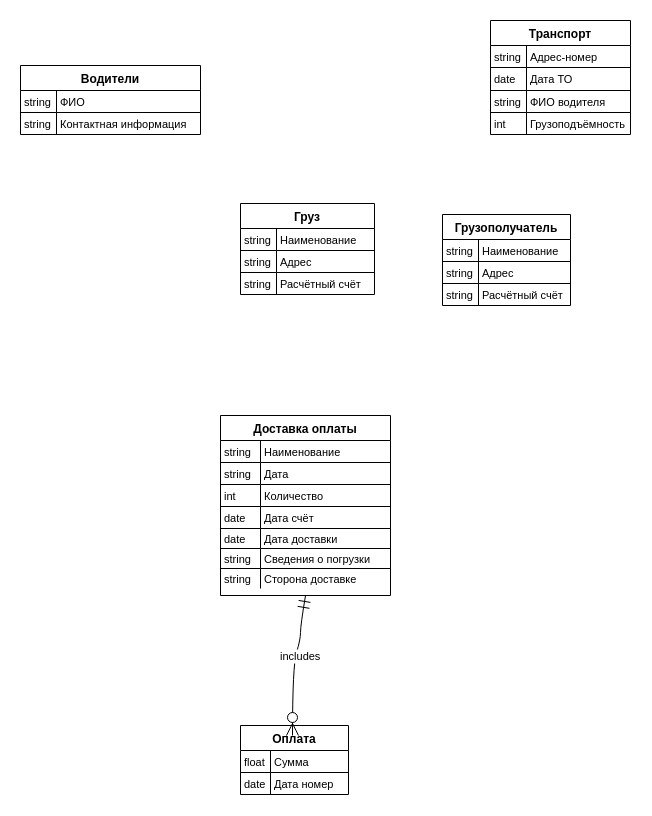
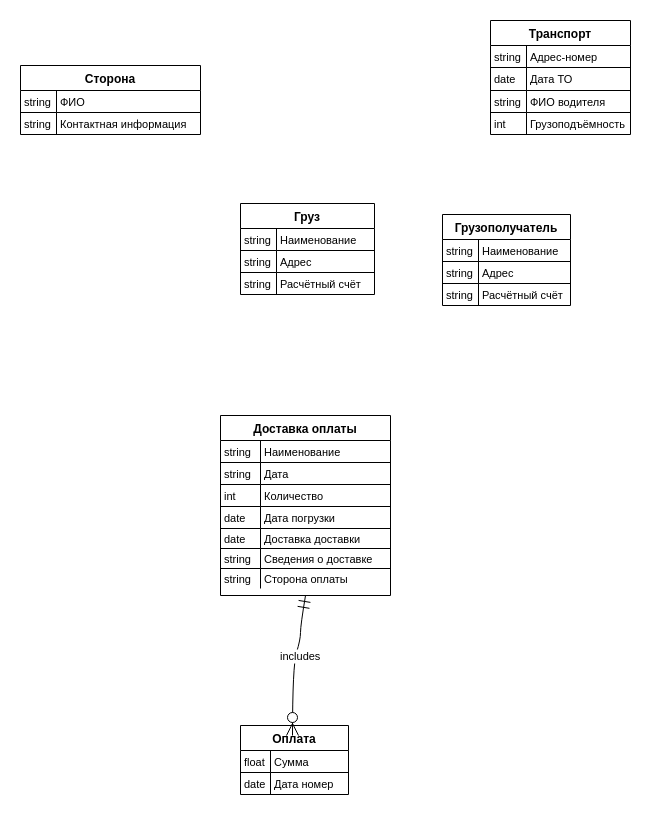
  <mxCell id="0" />
  <mxCell id="1" parent="0" />
  <mxCell id="2" value="Транспорт" style="shape=table;startSize=25;container=1;collapsible=0;childLayout=tableLayout;fixedRows=1;rowLines=1;fontStyle=1;align=center;resizeLast=1;" vertex="1" parent="1"><mxGeometry x="490" y="20" width="140" height="114" as="geometry" /></mxCell>
  <mxCell id="3" style="shape=tableRow;horizontal=0;startSize=0;swimlaneHead=0;swimlaneBody=0;fillColor=none;collapsible=0;dropTarget=0;points=[[0,0.5],[1,0.5]];portConstraint=eastwest;top=0;left=0;right=0;bottom=0;" vertex="1" parent="2"><mxGeometry y="25" width="140" height="22" as="geometry" /></mxCell>
  <mxCell id="4" value="string" style="shape=partialRectangle;connectable=0;fillColor=none;top=0;left=0;bottom=0;right=0;align=left;spacingLeft=2;overflow=hidden;fontSize=11;" vertex="1" parent="3"><mxGeometry width="36" height="22" as="geometry"><mxRectangle width="36" height="22" as="alternateBounds" /></mxGeometry></mxCell>
  <mxCell id="5" value="Адрес-номер" style="shape=partialRectangle;connectable=0;fillColor=none;top=0;left=0;bottom=0;right=0;align=left;spacingLeft=2;overflow=hidden;fontSize=11;" vertex="1" parent="3"><mxGeometry x="36" width="104" height="22" as="geometry"><mxRectangle width="104" height="22" as="alternateBounds" /></mxGeometry></mxCell>
  <mxCell id="6" style="shape=tableRow;horizontal=0;startSize=0;swimlaneHead=0;swimlaneBody=0;fillColor=none;collapsible=0;dropTarget=0;points=[[0,0.5],[1,0.5]];portConstraint=eastwest;top=0;left=0;right=0;bottom=0;" vertex="1" parent="2"><mxGeometry y="47" width="140" height="23" as="geometry" /></mxCell>
  <mxCell id="7" value="date" style="shape=partialRectangle;connectable=0;fillColor=none;top=0;left=0;bottom=0;right=0;align=left;spacingLeft=2;overflow=hidden;fontSize=11;" vertex="1" parent="6"><mxGeometry width="36" height="23" as="geometry"><mxRectangle width="36" height="23" as="alternateBounds" /></mxGeometry></mxCell>
  <mxCell id="8" value="Дата ТО" style="shape=partialRectangle;connectable=0;fillColor=none;top=0;left=0;bottom=0;right=0;align=left;spacingLeft=2;overflow=hidden;fontSize=11;" vertex="1" parent="6"><mxGeometry x="36" width="104" height="23" as="geometry"><mxRectangle width="104" height="23" as="alternateBounds" /></mxGeometry></mxCell>
  <mxCell id="9" style="shape=tableRow;horizontal=0;startSize=0;swimlaneHead=0;swimlaneBody=0;fillColor=none;collapsible=0;dropTarget=0;points=[[0,0.5],[1,0.5]];portConstraint=eastwest;top=0;left=0;right=0;bottom=0;" vertex="1" parent="2"><mxGeometry y="70" width="140" height="22" as="geometry" /></mxCell>
  <mxCell id="10" value="string" style="shape=partialRectangle;connectable=0;fillColor=none;top=0;left=0;bottom=0;right=0;align=left;spacingLeft=2;overflow=hidden;fontSize=11;" vertex="1" parent="9"><mxGeometry width="36" height="22" as="geometry"><mxRectangle width="36" height="22" as="alternateBounds" /></mxGeometry></mxCell>
  <mxCell id="11" value="ФИО водителя" style="shape=partialRectangle;connectable=0;fillColor=none;top=0;left=0;bottom=0;right=0;align=left;spacingLeft=2;overflow=hidden;fontSize=11;" vertex="1" parent="9"><mxGeometry x="36" width="104" height="22" as="geometry"><mxRectangle width="104" height="22" as="alternateBounds" /></mxGeometry></mxCell>
  <mxCell id="12" style="shape=tableRow;horizontal=0;startSize=0;swimlaneHead=0;swimlaneBody=0;fillColor=none;collapsible=0;dropTarget=0;points=[[0,0.5],[1,0.5]];portConstraint=eastwest;top=0;left=0;right=0;bottom=0;" vertex="1" parent="2"><mxGeometry y="92" width="140" height="22" as="geometry" /></mxCell>
  <mxCell id="13" value="int" style="shape=partialRectangle;connectable=0;fillColor=none;top=0;left=0;bottom=0;right=0;align=left;spacingLeft=2;overflow=hidden;fontSize=11;" vertex="1" parent="12"><mxGeometry width="36" height="22" as="geometry"><mxRectangle width="36" height="22" as="alternateBounds" /></mxGeometry></mxCell>
  <mxCell id="14" value="Грузоподъёмность" style="shape=partialRectangle;connectable=0;fillColor=none;top=0;left=0;bottom=0;right=0;align=left;spacingLeft=2;overflow=hidden;fontSize=11;" vertex="1" parent="12"><mxGeometry x="36" width="104" height="22" as="geometry"><mxRectangle width="104" height="22" as="alternateBounds" /></mxGeometry></mxCell>
- <mxCell id="15" value="Водители" style="shape=table;startSize=25;container=1;collapsible=0;childLayout=tableLayout;fixedRows=1;rowLines=1;fontStyle=1;align=center;resizeLast=1;" vertex="1" parent="1"><mxGeometry x="20" y="65" width="180" height="69" as="geometry" /></mxCell>
+ <mxCell id="15" value="Сторона" style="shape=table;startSize=25;container=1;collapsible=0;childLayout=tableLayout;fixedRows=1;rowLines=1;fontStyle=1;align=center;resizeLast=1;" vertex="1" parent="1"><mxGeometry x="20" y="65" width="180" height="69" as="geometry" /></mxCell>
  <mxCell id="16" style="shape=tableRow;horizontal=0;startSize=0;swimlaneHead=0;swimlaneBody=0;fillColor=none;collapsible=0;dropTarget=0;points=[[0,0.5],[1,0.5]];portConstraint=eastwest;top=0;left=0;right=0;bottom=0;" vertex="1" parent="15"><mxGeometry y="25" width="180" height="22" as="geometry" /></mxCell>
  <mxCell id="17" value="string" style="shape=partialRectangle;connectable=0;fillColor=none;top=0;left=0;bottom=0;right=0;align=left;spacingLeft=2;overflow=hidden;fontSize=11;" vertex="1" parent="16"><mxGeometry width="36" height="22" as="geometry"><mxRectangle width="36" height="22" as="alternateBounds" /></mxGeometry></mxCell>
  <mxCell id="18" value="ФИО" style="shape=partialRectangle;connectable=0;fillColor=none;top=0;left=0;bottom=0;right=0;align=left;spacingLeft=2;overflow=hidden;fontSize=11;" vertex="1" parent="16"><mxGeometry x="36" width="144" height="22" as="geometry"><mxRectangle width="144" height="22" as="alternateBounds" /></mxGeometry></mxCell>
  <mxCell id="19" style="shape=tableRow;horizontal=0;startSize=0;swimlaneHead=0;swimlaneBody=0;fillColor=none;collapsible=0;dropTarget=0;points=[[0,0.5],[1,0.5]];portConstraint=eastwest;top=0;left=0;right=0;bottom=0;" vertex="1" parent="15"><mxGeometry y="47" width="180" height="22" as="geometry" /></mxCell>
  <mxCell id="20" value="string" style="shape=partialRectangle;connectable=0;fillColor=none;top=0;left=0;bottom=0;right=0;align=left;spacingLeft=2;overflow=hidden;fontSize=11;" vertex="1" parent="19"><mxGeometry width="36" height="22" as="geometry"><mxRectangle width="36" height="22" as="alternateBounds" /></mxGeometry></mxCell>
  <mxCell id="21" value="Контактная информация" style="shape=partialRectangle;connectable=0;fillColor=none;top=0;left=0;bottom=0;right=0;align=left;spacingLeft=2;overflow=hidden;fontSize=11;" vertex="1" parent="19"><mxGeometry x="36" width="144" height="22" as="geometry"><mxRectangle width="144" height="22" as="alternateBounds" /></mxGeometry></mxCell>
  <mxCell id="22" value="Груз" style="shape=table;startSize=25;container=1;collapsible=0;childLayout=tableLayout;fixedRows=1;rowLines=1;fontStyle=1;align=center;resizeLast=1;" vertex="1" parent="1"><mxGeometry x="240" y="203" width="134" height="91" as="geometry" /></mxCell>
  <mxCell id="23" style="shape=tableRow;horizontal=0;startSize=0;swimlaneHead=0;swimlaneBody=0;fillColor=none;collapsible=0;dropTarget=0;points=[[0,0.5],[1,0.5]];portConstraint=eastwest;top=0;left=0;right=0;bottom=0;" vertex="1" parent="22"><mxGeometry y="25" width="134" height="22" as="geometry" /></mxCell>
  <mxCell id="24" value="string" style="shape=partialRectangle;connectable=0;fillColor=none;top=0;left=0;bottom=0;right=0;align=left;spacingLeft=2;overflow=hidden;fontSize=11;" vertex="1" parent="23"><mxGeometry width="36" height="22" as="geometry"><mxRectangle width="36" height="22" as="alternateBounds" /></mxGeometry></mxCell>
  <mxCell id="25" value="Наименование" style="shape=partialRectangle;connectable=0;fillColor=none;top=0;left=0;bottom=0;right=0;align=left;spacingLeft=2;overflow=hidden;fontSize=11;" vertex="1" parent="23"><mxGeometry x="36" width="98" height="22" as="geometry"><mxRectangle width="98" height="22" as="alternateBounds" /></mxGeometry></mxCell>
  <mxCell id="26" style="shape=tableRow;horizontal=0;startSize=0;swimlaneHead=0;swimlaneBody=0;fillColor=none;collapsible=0;dropTarget=0;points=[[0,0.5],[1,0.5]];portConstraint=eastwest;top=0;left=0;right=0;bottom=0;" vertex="1" parent="22"><mxGeometry y="47" width="134" height="22" as="geometry" /></mxCell>
  <mxCell id="27" value="string" style="shape=partialRectangle;connectable=0;fillColor=none;top=0;left=0;bottom=0;right=0;align=left;spacingLeft=2;overflow=hidden;fontSize=11;" vertex="1" parent="26"><mxGeometry width="36" height="22" as="geometry"><mxRectangle width="36" height="22" as="alternateBounds" /></mxGeometry></mxCell>
  <mxCell id="28" value="Адрес" style="shape=partialRectangle;connectable=0;fillColor=none;top=0;left=0;bottom=0;right=0;align=left;spacingLeft=2;overflow=hidden;fontSize=11;" vertex="1" parent="26"><mxGeometry x="36" width="98" height="22" as="geometry"><mxRectangle width="98" height="22" as="alternateBounds" /></mxGeometry></mxCell>
  <mxCell id="29" style="shape=tableRow;horizontal=0;startSize=0;swimlaneHead=0;swimlaneBody=0;fillColor=none;collapsible=0;dropTarget=0;points=[[0,0.5],[1,0.5]];portConstraint=eastwest;top=0;left=0;right=0;bottom=0;" vertex="1" parent="22"><mxGeometry y="69" width="134" height="22" as="geometry" /></mxCell>
  <mxCell id="30" value="string" style="shape=partialRectangle;connectable=0;fillColor=none;top=0;left=0;bottom=0;right=0;align=left;spacingLeft=2;overflow=hidden;fontSize=11;" vertex="1" parent="29"><mxGeometry width="36" height="22" as="geometry"><mxRectangle width="36" height="22" as="alternateBounds" /></mxGeometry></mxCell>
  <mxCell id="31" value="Расчётный счёт" style="shape=partialRectangle;connectable=0;fillColor=none;top=0;left=0;bottom=0;right=0;align=left;spacingLeft=2;overflow=hidden;fontSize=11;" vertex="1" parent="29"><mxGeometry x="36" width="98" height="22" as="geometry"><mxRectangle width="98" height="22" as="alternateBounds" /></mxGeometry></mxCell>
  <mxCell id="32" value="Грузополучатель" style="shape=table;startSize=25;container=1;collapsible=0;childLayout=tableLayout;fixedRows=1;rowLines=1;fontStyle=1;align=center;resizeLast=1;" vertex="1" parent="1"><mxGeometry x="442" y="214" width="128" height="91" as="geometry" /></mxCell>
  <mxCell id="33" style="shape=tableRow;horizontal=0;startSize=0;swimlaneHead=0;swimlaneBody=0;fillColor=none;collapsible=0;dropTarget=0;points=[[0,0.5],[1,0.5]];portConstraint=eastwest;top=0;left=0;right=0;bottom=0;" vertex="1" parent="32"><mxGeometry y="25" width="128" height="22" as="geometry" /></mxCell>
  <mxCell id="34" value="string" style="shape=partialRectangle;connectable=0;fillColor=none;top=0;left=0;bottom=0;right=0;align=left;spacingLeft=2;overflow=hidden;fontSize=11;" vertex="1" parent="33"><mxGeometry width="36" height="22" as="geometry"><mxRectangle width="36" height="22" as="alternateBounds" /></mxGeometry></mxCell>
  <mxCell id="35" value="Наименование" style="shape=partialRectangle;connectable=0;fillColor=none;top=0;left=0;bottom=0;right=0;align=left;spacingLeft=2;overflow=hidden;fontSize=11;" vertex="1" parent="33"><mxGeometry x="36" width="92" height="22" as="geometry"><mxRectangle width="92" height="22" as="alternateBounds" /></mxGeometry></mxCell>
  <mxCell id="36" style="shape=tableRow;horizontal=0;startSize=0;swimlaneHead=0;swimlaneBody=0;fillColor=none;collapsible=0;dropTarget=0;points=[[0,0.5],[1,0.5]];portConstraint=eastwest;top=0;left=0;right=0;bottom=0;" vertex="1" parent="32"><mxGeometry y="47" width="128" height="22" as="geometry" /></mxCell>
  <mxCell id="37" value="string" style="shape=partialRectangle;connectable=0;fillColor=none;top=0;left=0;bottom=0;right=0;align=left;spacingLeft=2;overflow=hidden;fontSize=11;" vertex="1" parent="36"><mxGeometry width="36" height="22" as="geometry"><mxRectangle width="36" height="22" as="alternateBounds" /></mxGeometry></mxCell>
  <mxCell id="38" value="Адрес" style="shape=partialRectangle;connectable=0;fillColor=none;top=0;left=0;bottom=0;right=0;align=left;spacingLeft=2;overflow=hidden;fontSize=11;" vertex="1" parent="36"><mxGeometry x="36" width="92" height="22" as="geometry"><mxRectangle width="92" height="22" as="alternateBounds" /></mxGeometry></mxCell>
  <mxCell id="39" style="shape=tableRow;horizontal=0;startSize=0;swimlaneHead=0;swimlaneBody=0;fillColor=none;collapsible=0;dropTarget=0;points=[[0,0.5],[1,0.5]];portConstraint=eastwest;top=0;left=0;right=0;bottom=0;" vertex="1" parent="32"><mxGeometry y="69" width="128" height="22" as="geometry" /></mxCell>
  <mxCell id="40" value="string" style="shape=partialRectangle;connectable=0;fillColor=none;top=0;left=0;bottom=0;right=0;align=left;spacingLeft=2;overflow=hidden;fontSize=11;" vertex="1" parent="39"><mxGeometry width="36" height="22" as="geometry"><mxRectangle width="36" height="22" as="alternateBounds" /></mxGeometry></mxCell>
  <mxCell id="41" value="Расчётный счёт" style="shape=partialRectangle;connectable=0;fillColor=none;top=0;left=0;bottom=0;right=0;align=left;spacingLeft=2;overflow=hidden;fontSize=11;" vertex="1" parent="39"><mxGeometry x="36" width="92" height="22" as="geometry"><mxRectangle width="92" height="22" as="alternateBounds" /></mxGeometry></mxCell>
  <mxCell id="42" value="Доставка оплаты" style="shape=table;startSize=25;container=1;collapsible=0;childLayout=tableLayout;fixedRows=1;rowLines=1;fontStyle=1;align=center;resizeLast=1;" vertex="1" parent="1"><mxGeometry x="220" y="415" width="170" height="180" as="geometry" /></mxCell>
  <mxCell id="43" style="shape=tableRow;horizontal=0;startSize=0;swimlaneHead=0;swimlaneBody=0;fillColor=none;collapsible=0;dropTarget=0;points=[[0,0.5],[1,0.5]];portConstraint=eastwest;top=0;left=0;right=0;bottom=0;" vertex="1" parent="42"><mxGeometry y="25" width="170" height="22" as="geometry" /></mxCell>
  <mxCell id="44" value="string" style="shape=partialRectangle;connectable=0;fillColor=none;top=0;left=0;bottom=0;right=0;align=left;spacingLeft=2;overflow=hidden;fontSize=11;" vertex="1" parent="43"><mxGeometry width="40" height="22" as="geometry"><mxRectangle width="40" height="22" as="alternateBounds" /></mxGeometry></mxCell>
  <mxCell id="45" value="Наименование " style="shape=partialRectangle;connectable=0;fillColor=none;top=0;left=0;bottom=0;right=0;align=left;spacingLeft=2;overflow=hidden;fontSize=11;" vertex="1" parent="43"><mxGeometry x="40" width="130" height="22" as="geometry"><mxRectangle width="130" height="22" as="alternateBounds" /></mxGeometry></mxCell>
  <mxCell id="46" style="shape=tableRow;horizontal=0;startSize=0;swimlaneHead=0;swimlaneBody=0;fillColor=none;collapsible=0;dropTarget=0;points=[[0,0.5],[1,0.5]];portConstraint=eastwest;top=0;left=0;right=0;bottom=0;" vertex="1" parent="42"><mxGeometry y="47" width="170" height="22" as="geometry" /></mxCell>
  <mxCell id="47" value="string" style="shape=partialRectangle;connectable=0;fillColor=none;top=0;left=0;bottom=0;right=0;align=left;spacingLeft=2;overflow=hidden;fontSize=11;" vertex="1" parent="46"><mxGeometry width="40" height="22" as="geometry"><mxRectangle width="40" height="22" as="alternateBounds" /></mxGeometry></mxCell>
  <mxCell id="48" value="Дата" style="shape=partialRectangle;connectable=0;fillColor=none;top=0;left=0;bottom=0;right=0;align=left;spacingLeft=2;overflow=hidden;fontSize=11;" vertex="1" parent="46"><mxGeometry x="40" width="130" height="22" as="geometry"><mxRectangle width="130" height="22" as="alternateBounds" /></mxGeometry></mxCell>
  <mxCell id="49" style="shape=tableRow;horizontal=0;startSize=0;swimlaneHead=0;swimlaneBody=0;fillColor=none;collapsible=0;dropTarget=0;points=[[0,0.5],[1,0.5]];portConstraint=eastwest;top=0;left=0;right=0;bottom=0;" vertex="1" parent="42"><mxGeometry y="69" width="170" height="22" as="geometry" /></mxCell>
  <mxCell id="50" value="int" style="shape=partialRectangle;connectable=0;fillColor=none;top=0;left=0;bottom=0;right=0;align=left;spacingLeft=2;overflow=hidden;fontSize=11;" vertex="1" parent="49"><mxGeometry width="40" height="22" as="geometry"><mxRectangle width="40" height="22" as="alternateBounds" /></mxGeometry></mxCell>
  <mxCell id="51" value="Количество " style="shape=partialRectangle;connectable=0;fillColor=none;top=0;left=0;bottom=0;right=0;align=left;spacingLeft=2;overflow=hidden;fontSize=11;" vertex="1" parent="49"><mxGeometry x="40" width="130" height="22" as="geometry"><mxRectangle width="130" height="22" as="alternateBounds" /></mxGeometry></mxCell>
  <mxCell id="52" style="shape=tableRow;horizontal=0;startSize=0;swimlaneHead=0;swimlaneBody=0;fillColor=none;collapsible=0;dropTarget=0;points=[[0,0.5],[1,0.5]];portConstraint=eastwest;top=0;left=0;right=0;bottom=0;" vertex="1" parent="42"><mxGeometry y="91" width="170" height="22" as="geometry" /></mxCell>
  <mxCell id="53" value="date" style="shape=partialRectangle;connectable=0;fillColor=none;top=0;left=0;bottom=0;right=0;align=left;spacingLeft=2;overflow=hidden;fontSize=11;" vertex="1" parent="52"><mxGeometry width="40" height="22" as="geometry"><mxRectangle width="40" height="22" as="alternateBounds" /></mxGeometry></mxCell>
- <mxCell id="54" value="Дата счёт" style="shape=partialRectangle;connectable=0;fillColor=none;top=0;left=0;bottom=0;right=0;align=left;spacingLeft=2;overflow=hidden;fontSize=11;" vertex="1" parent="52"><mxGeometry x="40" width="130" height="22" as="geometry"><mxRectangle width="130" height="22" as="alternateBounds" /></mxGeometry></mxCell>
+ <mxCell id="54" value="Дата погрузки" style="shape=partialRectangle;connectable=0;fillColor=none;top=0;left=0;bottom=0;right=0;align=left;spacingLeft=2;overflow=hidden;fontSize=11;" vertex="1" parent="52"><mxGeometry x="40" width="130" height="22" as="geometry"><mxRectangle width="130" height="22" as="alternateBounds" /></mxGeometry></mxCell>
  <mxCell id="55" style="shape=tableRow;horizontal=0;startSize=0;swimlaneHead=0;swimlaneBody=0;fillColor=none;collapsible=0;dropTarget=0;points=[[0,0.5],[1,0.5]];portConstraint=eastwest;top=0;left=0;right=0;bottom=0;" vertex="1" parent="42"><mxGeometry y="113" width="170" height="20" as="geometry" /></mxCell>
  <mxCell id="56" value="date" style="shape=partialRectangle;connectable=0;fillColor=none;top=0;left=0;bottom=0;right=0;align=left;spacingLeft=2;overflow=hidden;fontSize=11;" vertex="1" parent="55"><mxGeometry width="40" height="20" as="geometry"><mxRectangle width="40" height="20" as="alternateBounds" /></mxGeometry></mxCell>
- <mxCell id="57" value="Дата доставки" style="shape=partialRectangle;connectable=0;fillColor=none;top=0;left=0;bottom=0;right=0;align=left;spacingLeft=2;overflow=hidden;fontSize=11;" vertex="1" parent="55"><mxGeometry x="40" width="130" height="20" as="geometry"><mxRectangle width="130" height="20" as="alternateBounds" /></mxGeometry></mxCell>
+ <mxCell id="57" value="Доставка доставки" style="shape=partialRectangle;connectable=0;fillColor=none;top=0;left=0;bottom=0;right=0;align=left;spacingLeft=2;overflow=hidden;fontSize=11;" vertex="1" parent="55"><mxGeometry x="40" width="130" height="20" as="geometry"><mxRectangle width="130" height="20" as="alternateBounds" /></mxGeometry></mxCell>
  <mxCell id="58" style="shape=tableRow;horizontal=0;startSize=0;swimlaneHead=0;swimlaneBody=0;fillColor=none;collapsible=0;dropTarget=0;points=[[0,0.5],[1,0.5]];portConstraint=eastwest;top=0;left=0;right=0;bottom=0;" vertex="1" parent="42"><mxGeometry y="133" width="170" height="20" as="geometry" /></mxCell>
  <mxCell id="59" value="string" style="shape=partialRectangle;connectable=0;fillColor=none;top=0;left=0;bottom=0;right=0;align=left;spacingLeft=2;overflow=hidden;fontSize=11;" vertex="1" parent="58"><mxGeometry width="40" height="20" as="geometry"><mxRectangle width="40" height="20" as="alternateBounds" /></mxGeometry></mxCell>
- <mxCell id="60" value="Сведения о погрузки" style="shape=partialRectangle;connectable=0;fillColor=none;top=0;left=0;bottom=0;right=0;align=left;spacingLeft=2;overflow=hidden;fontSize=11;" vertex="1" parent="58"><mxGeometry x="40" width="130" height="20" as="geometry"><mxRectangle width="130" height="20" as="alternateBounds" /></mxGeometry></mxCell>
+ <mxCell id="60" value="Сведения о доставке" style="shape=partialRectangle;connectable=0;fillColor=none;top=0;left=0;bottom=0;right=0;align=left;spacingLeft=2;overflow=hidden;fontSize=11;" vertex="1" parent="58"><mxGeometry x="40" width="130" height="20" as="geometry"><mxRectangle width="130" height="20" as="alternateBounds" /></mxGeometry></mxCell>
  <mxCell id="61" style="shape=tableRow;horizontal=0;startSize=0;swimlaneHead=0;swimlaneBody=0;fillColor=none;collapsible=0;dropTarget=0;points=[[0,0.5],[1,0.5]];portConstraint=eastwest;top=0;left=0;right=0;bottom=0;" vertex="1" parent="42"><mxGeometry y="153" width="170" height="20" as="geometry" /></mxCell>
  <mxCell id="62" value="string" style="shape=partialRectangle;connectable=0;fillColor=none;top=0;left=0;bottom=0;right=0;align=left;spacingLeft=2;overflow=hidden;fontSize=11;" vertex="1" parent="61"><mxGeometry width="40" height="20" as="geometry"><mxRectangle width="40" height="20" as="alternateBounds" /></mxGeometry></mxCell>
- <mxCell id="63" value="Сторона доставке" style="shape=partialRectangle;connectable=0;fillColor=none;top=0;left=0;bottom=0;right=0;align=left;spacingLeft=2;overflow=hidden;fontSize=11;" vertex="1" parent="61"><mxGeometry x="40" width="130" height="20" as="geometry"><mxRectangle width="130" height="20" as="alternateBounds" /></mxGeometry></mxCell>
+ <mxCell id="63" value="Сторона оплаты" style="shape=partialRectangle;connectable=0;fillColor=none;top=0;left=0;bottom=0;right=0;align=left;spacingLeft=2;overflow=hidden;fontSize=11;" vertex="1" parent="61"><mxGeometry x="40" width="130" height="20" as="geometry"><mxRectangle width="130" height="20" as="alternateBounds" /></mxGeometry></mxCell>
  <mxCell id="64" value="Оплата" style="shape=table;startSize=25;container=1;collapsible=0;childLayout=tableLayout;fixedRows=1;rowLines=1;fontStyle=1;align=center;resizeLast=1;" vertex="1" parent="1"><mxGeometry x="240" y="725" width="108" height="69" as="geometry" /></mxCell>
  <mxCell id="65" style="shape=tableRow;horizontal=0;startSize=0;swimlaneHead=0;swimlaneBody=0;fillColor=none;collapsible=0;dropTarget=0;points=[[0,0.5],[1,0.5]];portConstraint=eastwest;top=0;left=0;right=0;bottom=0;" vertex="1" parent="64"><mxGeometry y="25" width="108" height="22" as="geometry" /></mxCell>
  <mxCell id="66" value="float" style="shape=partialRectangle;connectable=0;fillColor=none;top=0;left=0;bottom=0;right=0;align=left;spacingLeft=2;overflow=hidden;fontSize=11;" vertex="1" parent="65"><mxGeometry width="30" height="22" as="geometry"><mxRectangle width="30" height="22" as="alternateBounds" /></mxGeometry></mxCell>
  <mxCell id="67" value="Сумма" style="shape=partialRectangle;connectable=0;fillColor=none;top=0;left=0;bottom=0;right=0;align=left;spacingLeft=2;overflow=hidden;fontSize=11;" vertex="1" parent="65"><mxGeometry x="30" width="78" height="22" as="geometry"><mxRectangle width="78" height="22" as="alternateBounds" /></mxGeometry></mxCell>
  <mxCell id="68" style="shape=tableRow;horizontal=0;startSize=0;swimlaneHead=0;swimlaneBody=0;fillColor=none;collapsible=0;dropTarget=0;points=[[0,0.5],[1,0.5]];portConstraint=eastwest;top=0;left=0;right=0;bottom=0;" vertex="1" parent="64"><mxGeometry y="47" width="108" height="22" as="geometry" /></mxCell>
  <mxCell id="69" value="date" style="shape=partialRectangle;connectable=0;fillColor=none;top=0;left=0;bottom=0;right=0;align=left;spacingLeft=2;overflow=hidden;fontSize=11;" vertex="1" parent="68"><mxGeometry width="30" height="22" as="geometry"><mxRectangle width="30" height="22" as="alternateBounds" /></mxGeometry></mxCell>
  <mxCell id="70" value="Дата номер" style="shape=partialRectangle;connectable=0;fillColor=none;top=0;left=0;bottom=0;right=0;align=left;spacingLeft=2;overflow=hidden;fontSize=11;" vertex="1" parent="68"><mxGeometry x="30" width="78" height="22" as="geometry"><mxRectangle width="78" height="22" as="alternateBounds" /></mxGeometry></mxCell>
  <mxCell id="71" value="includes" style="curved=1;startArrow=ERmandOne;startSize=10;;endArrow=ERzeroToMany;endSize=10;;exitX=0.5;exitY=1;entryX=0.5;entryY=0;rounded=0;exitDx=0;exitDy=0;entryDx=0;entryDy=0;" edge="1" parent="1" source="42"><mxGeometry x="-0.157" y="5" relative="1" as="geometry"><Array as="points"><mxPoint x="300" y="625" /><mxPoint x="300" y="639" /><mxPoint x="292" y="665" /></Array><mxPoint x="303" y="605" as="sourcePoint" /><mxPoint x="292" y="735" as="targetPoint" /><mxPoint as="offset" /></mxGeometry></mxCell>
